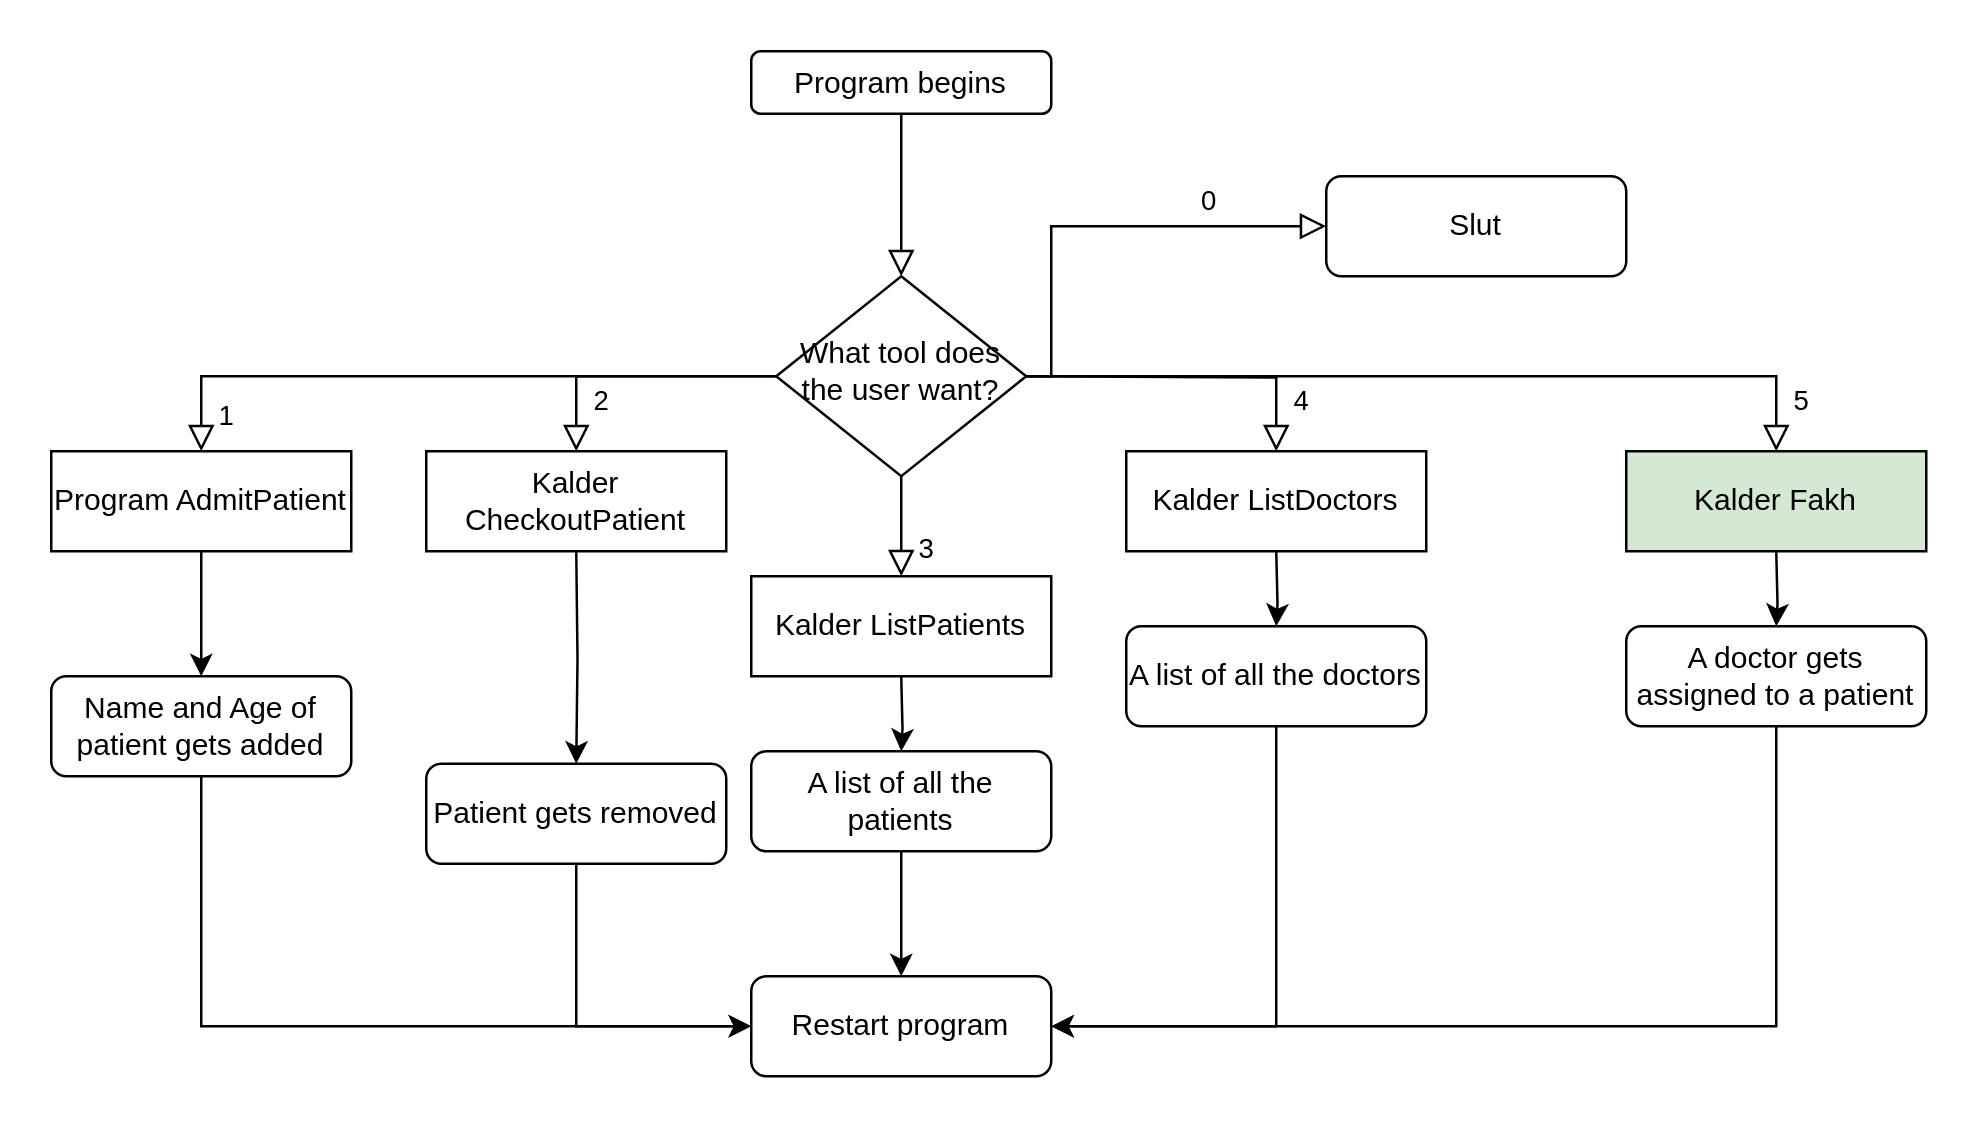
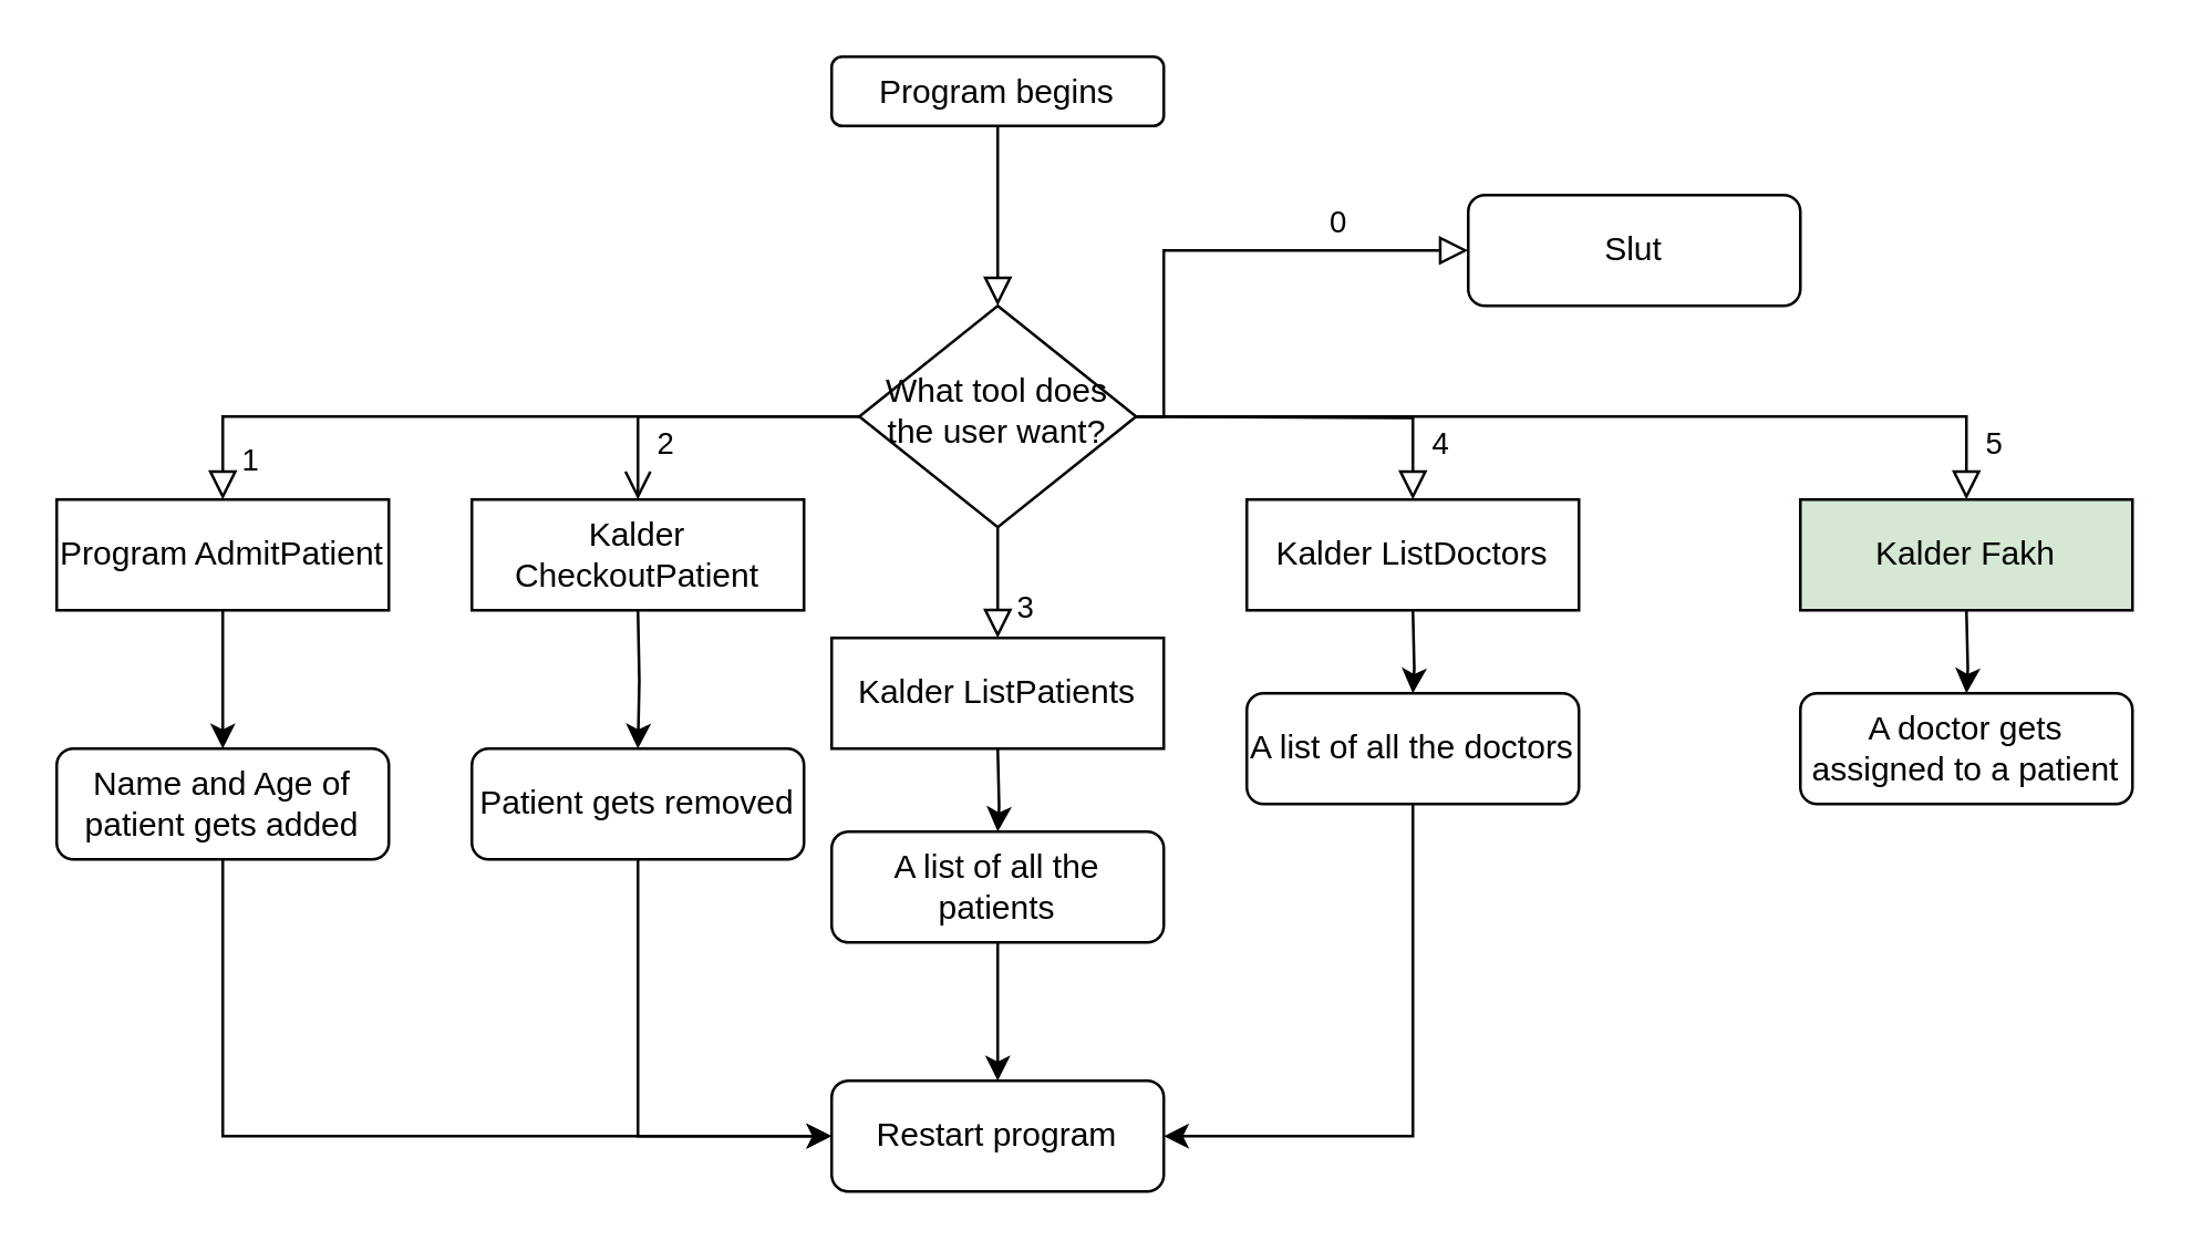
  <mxCell id="0" />
  <mxCell id="1" parent="0" />
  <mxCell id="2" value="" style="rounded=0;html=1;jettySize=auto;orthogonalLoop=1;fontSize=11;endArrow=block;endFill=0;endSize=8;strokeWidth=1;shadow=0;labelBackgroundColor=none;edgeStyle=orthogonalEdgeStyle;" parent="1" source="3" target="5" edge="1"><mxGeometry relative="1" as="geometry" /></mxCell>
  <mxCell id="3" value="Program begins" style="rounded=1;whiteSpace=wrap;html=1;fontSize=12;glass=0;strokeWidth=1;shadow=0;" parent="1" vertex="1"><mxGeometry x="300" y="20" width="120" height="25" as="geometry" /></mxCell>
  <mxCell id="4" value="5&lt;span style=&quot;color: rgba(0 , 0 , 0 , 0) ; font-family: monospace ; font-size: 0px&quot;&gt;%3CmxGraphModel%3E%3Croot%3E%3CmxCell%20id%3D%220%22%2F%3E%3CmxCell%20id%3D%221%22%20parent%3D%220%22%2F%3E%3CmxCell%20id%3D%222%22%20value%3D%22Replace%20Bulb%22%20style%3D%22rounded%3D1%3BwhiteSpace%3Dwrap%3Bhtml%3D1%3BfontSize%3D12%3Bglass%3D0%3BstrokeWidth%3D1%3Bshadow%3D0%3B%22%20vertex%3D%221%22%20parent%3D%221%22%3E%3CmxGeometry%20x%3D%22320%22%20y%3D%22310%22%20width%3D%22120%22%20height%3D%2240%22%20as%3D%22geometry%22%2F%3E%3C%2FmxCell%3E%3C%2Froot%3E%3C%2FmxGraphModel%3E&lt;/span&gt;" style="edgeStyle=orthogonalEdgeStyle;rounded=0;html=1;jettySize=auto;orthogonalLoop=1;fontSize=11;endArrow=block;endFill=0;endSize=8;strokeWidth=1;shadow=0;labelBackgroundColor=none;entryX=0.5;entryY=0;entryDx=0;entryDy=0;" parent="1" source="5" target="31" edge="1"><mxGeometry x="0.818" y="-14" relative="1" as="geometry"><mxPoint x="24" y="10" as="offset" /><mxPoint x="710" y="180" as="targetPoint" /></mxGeometry></mxCell>
  <mxCell id="5" value="What tool does the user want?" style="rhombus;whiteSpace=wrap;html=1;shadow=0;fontFamily=Helvetica;fontSize=12;align=center;strokeWidth=1;spacing=6;spacingTop=-4;" parent="1" vertex="1"><mxGeometry x="310" y="110" width="100" height="80" as="geometry" /></mxCell>
  <mxCell id="6" style="edgeStyle=orthogonalEdgeStyle;rounded=0;orthogonalLoop=1;jettySize=auto;html=1;exitX=0.5;exitY=1;exitDx=0;exitDy=0;entryX=0.5;entryY=0;entryDx=0;entryDy=0;" edge="1" parent="1" source="28" target="16"><mxGeometry relative="1" as="geometry"><mxPoint x="61" y="280" as="targetPoint" /><mxPoint x="70" y="220" as="sourcePoint" /><Array as="points"><mxPoint x="80" y="250" /><mxPoint x="80" y="250" /></Array></mxGeometry></mxCell>
  <mxCell id="7" style="edgeStyle=orthogonalEdgeStyle;rounded=0;orthogonalLoop=1;jettySize=auto;html=1;entryX=0.5;entryY=0;entryDx=0;entryDy=0;" edge="1" parent="1" target="21"><mxGeometry relative="1" as="geometry"><mxPoint x="230" y="220" as="sourcePoint" /></mxGeometry></mxCell>
  <mxCell id="8" style="edgeStyle=orthogonalEdgeStyle;rounded=0;orthogonalLoop=1;jettySize=auto;html=1;" edge="1" parent="1" target="23"><mxGeometry relative="1" as="geometry"><mxPoint x="360" y="270" as="sourcePoint" /></mxGeometry></mxCell>
  <mxCell id="9" style="edgeStyle=orthogonalEdgeStyle;rounded=0;orthogonalLoop=1;jettySize=auto;html=1;" edge="1" parent="1" target="25"><mxGeometry relative="1" as="geometry"><mxPoint x="510" y="220" as="sourcePoint" /></mxGeometry></mxCell>
  <mxCell id="10" style="edgeStyle=orthogonalEdgeStyle;rounded=0;orthogonalLoop=1;jettySize=auto;html=1;" edge="1" parent="1" target="27"><mxGeometry relative="1" as="geometry"><mxPoint x="710" y="220" as="sourcePoint" /></mxGeometry></mxCell>
  <mxCell id="11" value="4" style="edgeStyle=orthogonalEdgeStyle;rounded=0;html=1;jettySize=auto;orthogonalLoop=1;fontSize=11;endArrow=block;endFill=0;endSize=8;strokeWidth=1;shadow=0;labelBackgroundColor=none;entryX=0.5;entryY=0;entryDx=0;entryDy=0;" edge="1" parent="1" target="30"><mxGeometry x="0.538" y="-14" relative="1" as="geometry"><mxPoint x="24" y="10" as="offset" /><mxPoint x="410" y="150" as="sourcePoint" /><mxPoint x="510" y="180" as="targetPoint" /></mxGeometry></mxCell>
  <mxCell id="12" value="3" style="edgeStyle=orthogonalEdgeStyle;rounded=0;html=1;jettySize=auto;orthogonalLoop=1;fontSize=11;endArrow=block;endFill=0;endSize=8;strokeWidth=1;shadow=0;labelBackgroundColor=none;entryX=0.5;entryY=0;entryDx=0;entryDy=0;exitX=0.5;exitY=1;exitDx=0;exitDy=0;" edge="1" parent="1" source="5"><mxGeometry x="0.455" y="10" relative="1" as="geometry"><mxPoint as="offset" /><mxPoint x="430" y="170" as="sourcePoint" /><mxPoint x="360" y="230" as="targetPoint" /></mxGeometry></mxCell>
  <mxCell id="13" value="1" style="edgeStyle=orthogonalEdgeStyle;rounded=0;html=1;jettySize=auto;orthogonalLoop=1;fontSize=11;endArrow=block;endFill=0;endSize=8;strokeWidth=1;shadow=0;labelBackgroundColor=none;entryX=0.5;entryY=0;entryDx=0;entryDy=0;exitX=0;exitY=0.5;exitDx=0;exitDy=0;" edge="1" parent="1" source="5" target="28"><mxGeometry x="0.818" y="-14" relative="1" as="geometry"><mxPoint x="24" y="10" as="offset" /><mxPoint x="130" y="400" as="sourcePoint" /><mxPoint x="70" y="180" as="targetPoint" /><Array as="points"><mxPoint x="80" y="150" /></Array></mxGeometry></mxCell>
- <mxCell id="14" value="2" style="edgeStyle=orthogonalEdgeStyle;rounded=0;html=1;jettySize=auto;orthogonalLoop=1;fontSize=11;endArrow=block;endFill=0;endSize=8;strokeWidth=1;shadow=0;labelBackgroundColor=none;entryX=0.5;entryY=0;entryDx=0;entryDy=0;exitX=0;exitY=0.5;exitDx=0;exitDy=0;" edge="1" parent="1" source="5" target="29"><mxGeometry x="0.273" y="10" relative="1" as="geometry"><mxPoint as="offset" /><mxPoint x="450" y="190" as="sourcePoint" /><mxPoint x="230" y="180" as="targetPoint" /><Array as="points"><mxPoint x="230" y="150" /></Array></mxGeometry></mxCell>
+ <mxCell id="14" value="2" style="edgeStyle=orthogonalEdgeStyle;rounded=0;html=1;jettySize=auto;orthogonalLoop=1;fontSize=11;endArrow=open;endFill=0;endSize=8;strokeWidth=1;shadow=0;labelBackgroundColor=none;entryX=0.5;entryY=0;entryDx=0;entryDy=0;exitX=0;exitY=0.5;exitDx=0;exitDy=0;" edge="1" parent="1" source="5" target="29"><mxGeometry x="0.273" y="10" relative="1" as="geometry"><mxPoint as="offset" /><mxPoint x="450" y="190" as="sourcePoint" /><mxPoint x="230" y="180" as="targetPoint" /><Array as="points"><mxPoint x="230" y="150" /></Array></mxGeometry></mxCell>
  <mxCell id="15" style="edgeStyle=orthogonalEdgeStyle;rounded=0;orthogonalLoop=1;jettySize=auto;html=1;entryX=0;entryY=0.5;entryDx=0;entryDy=0;exitX=0.5;exitY=1;exitDx=0;exitDy=0;" edge="1" parent="1" source="16" target="17"><mxGeometry relative="1" as="geometry"><Array as="points"><mxPoint x="80" y="410" /></Array></mxGeometry></mxCell>
  <mxCell id="16" value="Name and Age of patient gets added" style="rounded=1;whiteSpace=wrap;html=1;fontSize=12;glass=0;strokeWidth=1;shadow=0;" vertex="1" parent="1"><mxGeometry x="20" y="270" width="120" height="40" as="geometry" /></mxCell>
  <mxCell id="17" value="Restart program" style="rounded=1;whiteSpace=wrap;html=1;fontSize=12;glass=0;strokeWidth=1;shadow=0;" vertex="1" parent="1"><mxGeometry x="300" y="390" width="120" height="40" as="geometry" /></mxCell>
  <mxCell id="18" value="Slut" style="rounded=1;whiteSpace=wrap;html=1;fontSize=12;glass=0;strokeWidth=1;shadow=0;" vertex="1" parent="1"><mxGeometry x="530" y="70" width="120" height="40" as="geometry" /></mxCell>
  <mxCell id="19" value="0" style="edgeStyle=orthogonalEdgeStyle;rounded=0;html=1;jettySize=auto;orthogonalLoop=1;fontSize=11;endArrow=block;endFill=0;endSize=8;strokeWidth=1;shadow=0;labelBackgroundColor=none;entryX=0;entryY=0.5;entryDx=0;entryDy=0;" edge="1" parent="1" target="18"><mxGeometry x="0.474" y="10" relative="1" as="geometry"><mxPoint as="offset" /><mxPoint x="410" y="150" as="sourcePoint" /><mxPoint x="520" y="190" as="targetPoint" /><Array as="points"><mxPoint x="420" y="150" /><mxPoint x="420" y="90" /></Array></mxGeometry></mxCell>
  <mxCell id="20" style="edgeStyle=orthogonalEdgeStyle;rounded=0;orthogonalLoop=1;jettySize=auto;html=1;entryX=0;entryY=0.5;entryDx=0;entryDy=0;exitX=0.5;exitY=1;exitDx=0;exitDy=0;" edge="1" parent="1" source="21" target="17"><mxGeometry relative="1" as="geometry"><mxPoint x="230" y="410" as="targetPoint" /><Array as="points"><mxPoint x="230" y="410" /></Array></mxGeometry></mxCell>
- <mxCell id="21" value="Patient gets removed" style="rounded=1;whiteSpace=wrap;html=1;fontSize=12;glass=0;strokeWidth=1;shadow=0;" vertex="1" parent="1"><mxGeometry x="170" y="305" width="120" height="40" as="geometry" /></mxCell>
+ <mxCell id="21" value="Patient gets removed" style="rounded=1;whiteSpace=wrap;html=1;fontSize=12;glass=0;strokeWidth=1;shadow=0;" vertex="1" parent="1"><mxGeometry x="170" y="270" width="120" height="40" as="geometry" /></mxCell>
  <mxCell id="22" style="edgeStyle=orthogonalEdgeStyle;rounded=0;orthogonalLoop=1;jettySize=auto;html=1;" edge="1" parent="1" source="23" target="17"><mxGeometry relative="1" as="geometry" /></mxCell>
  <mxCell id="23" value="A list of all the patients" style="rounded=1;whiteSpace=wrap;html=1;fontSize=12;glass=0;strokeWidth=1;shadow=0;" vertex="1" parent="1"><mxGeometry x="300" y="300" width="120" height="40" as="geometry" /></mxCell>
  <mxCell id="24" style="edgeStyle=orthogonalEdgeStyle;rounded=0;orthogonalLoop=1;jettySize=auto;html=1;entryX=1;entryY=0.5;entryDx=0;entryDy=0;exitX=0.5;exitY=1;exitDx=0;exitDy=0;" edge="1" parent="1" source="25" target="17"><mxGeometry relative="1" as="geometry"><Array as="points"><mxPoint x="510" y="410" /></Array></mxGeometry></mxCell>
  <mxCell id="25" value="A list of all the doctors" style="rounded=1;whiteSpace=wrap;html=1;fontSize=12;glass=0;strokeWidth=1;shadow=0;" vertex="1" parent="1"><mxGeometry x="450" y="250" width="120" height="40" as="geometry" /></mxCell>
- <mxCell id="26" style="edgeStyle=orthogonalEdgeStyle;rounded=0;orthogonalLoop=1;jettySize=auto;html=1;entryX=1;entryY=0.5;entryDx=0;entryDy=0;" edge="1" parent="1" source="27" target="17"><mxGeometry relative="1" as="geometry"><Array as="points"><mxPoint x="710" y="410" /></Array></mxGeometry></mxCell>
  <mxCell id="27" value="A doctor gets assigned to a patient" style="rounded=1;whiteSpace=wrap;html=1;fontSize=12;glass=0;strokeWidth=1;shadow=0;" vertex="1" parent="1"><mxGeometry x="650" y="250" width="120" height="40" as="geometry" /></mxCell>
  <mxCell id="28" value="Program AdmitPatient" style="rounded=0;whiteSpace=wrap;html=1;" vertex="1" parent="1"><mxGeometry x="20" y="180" width="120" height="40" as="geometry" /></mxCell>
  <mxCell id="29" value="Kalder CheckoutPatient" style="rounded=0;whiteSpace=wrap;html=1;" vertex="1" parent="1"><mxGeometry x="170" y="180" width="120" height="40" as="geometry" /></mxCell>
  <mxCell id="30" value="Kalder ListDoctors" style="rounded=0;whiteSpace=wrap;html=1;" vertex="1" parent="1"><mxGeometry x="450" y="180" width="120" height="40" as="geometry" /></mxCell>
  <mxCell id="31" value="Kalder Fakh" style="rounded=0;whiteSpace=wrap;html=1;fillColor=#d5e8d4;" vertex="1" parent="1"><mxGeometry x="650" y="180" width="120" height="40" as="geometry" /></mxCell>
  <mxCell id="32" value="Kalder ListPatients" style="rounded=0;whiteSpace=wrap;html=1;" vertex="1" parent="1"><mxGeometry x="300" y="230" width="120" height="40" as="geometry" /></mxCell>
